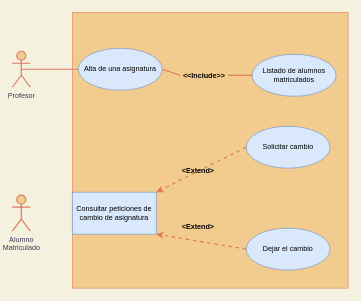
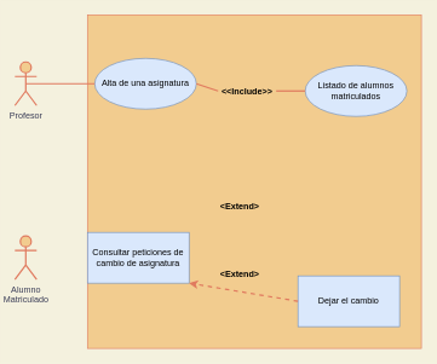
  <mxCell id="0" />
  <mxCell id="1" parent="0" />
  <mxCell id="2" value="" style="whiteSpace=wrap;html=1;aspect=fixed;rounded=0;sketch=0;strokeColor=#E07A5F;fillColor=#F2CC8F;fontColor=#393C56;" parent="1" vertex="1"><mxGeometry x="120" width="460" height="460" as="geometry" y="20" /></mxCell>
  <mxCell id="3" value="Profesor" style="shape=umlActor;verticalLabelPosition=bottom;verticalAlign=top;html=1;strokeColor=#E07A5F;strokeWidth=2;fillColor=#F2CC8F;fontColor=#393C56;" parent="1" vertex="1"><mxGeometry x="20" y="85" width="30" height="60" as="geometry" /></mxCell>
  <mxCell id="4" value="Alumno&lt;br&gt;Matriculado" style="shape=umlActor;verticalLabelPosition=bottom;verticalAlign=top;html=1;strokeColor=#E07A5F;strokeWidth=2;fillColor=#F2CC8F;fontColor=#393C56;" parent="1" vertex="1"><mxGeometry x="20" y="325" width="30" height="60" as="geometry" /></mxCell>
  <mxCell id="5" value="Alta de una asignatura" style="ellipse;whiteSpace=wrap;html=1;rounded=0;sketch=0;strokeColor=#6c8ebf;fillColor=#dae8fc;" parent="1" vertex="1"><mxGeometry x="130" y="80" width="140" height="70" as="geometry" /></mxCell>
  <mxCell id="6" value="Listado de alumnos matriculados" style="ellipse;whiteSpace=wrap;html=1;rounded=0;sketch=0;strokeColor=#6c8ebf;fillColor=#dae8fc;" parent="1" vertex="1"><mxGeometry x="420" y="90" width="140" height="70" as="geometry" /></mxCell>
  <mxCell id="7" value="" style="endArrow=none;html=1;strokeColor=#E07A5F;strokeWidth=2;fillColor=#F2CC8F;fontColor=#393C56;exitX=0.5;exitY=0.5;exitDx=0;exitDy=0;exitPerimeter=0;entryX=0;entryY=0.5;entryDx=0;entryDy=0;" parent="1" source="3" target="5" edge="1"><mxGeometry width="50" height="50" relative="1" as="geometry"><mxPoint x="70" y="125.5" as="sourcePoint" /><mxPoint x="120" y="75.5" as="targetPoint" /></mxGeometry></mxCell>
  <mxCell id="8" value="" style="endArrow=none;html=1;strokeColor=#E07A5F;strokeWidth=2;fillColor=#F2CC8F;fontColor=#393C56;exitX=1;exitY=0.5;exitDx=0;exitDy=0;entryX=0;entryY=0.5;entryDx=0;entryDy=0;" parent="1" source="16" target="6" edge="1"><mxGeometry width="50" height="50" relative="1" as="geometry"><mxPoint x="70" y="260.5" as="sourcePoint" /><mxPoint x="120" y="210.5" as="targetPoint" /></mxGeometry></mxCell>
  <mxCell id="9" value="Consultar peticiones de cambio de asignatura" style="whiteSpace=wrap;html=1;sketch=0;strokeColor=#6c8ebf;fillColor=#dae8fc;rounded=0;" parent="1" vertex="1"><mxGeometry x="120" y="320" width="140" height="70" as="geometry" /></mxCell>
- <mxCell id="10" value="Solicitar cambio" style="ellipse;whiteSpace=wrap;html=1;rounded=0;sketch=0;strokeColor=#6c8ebf;fillColor=#dae8fc;" parent="1" vertex="1"><mxGeometry x="410" y="210" width="140" height="70" as="geometry" /></mxCell>
- <mxCell id="11" value="Dejar el cambio" style="ellipse;whiteSpace=wrap;html=1;rounded=0;sketch=0;strokeColor=#6c8ebf;fillColor=#dae8fc;" parent="1" vertex="1"><mxGeometry x="410" y="380" width="140" height="70" as="geometry" /></mxCell>
- <mxCell id="12" value="" style="endArrow=classic;html=1;strokeColor=#E07A5F;strokeWidth=2;fillColor=#F2CC8F;fontColor=#393C56;exitX=0;exitY=0.5;exitDx=0;exitDy=0;entryX=1;entryY=0;entryDx=0;entryDy=0;dashed=1;" parent="1" source="10" target="9" edge="1"><mxGeometry width="50" height="50" relative="1" as="geometry"><mxPoint x="360" y="515" as="sourcePoint" /><mxPoint x="410" y="465" as="targetPoint" /></mxGeometry></mxCell>
+ <mxCell id="11" value="Dejar el cambio" style="whiteSpace=wrap;html=1;sketch=0;strokeColor=#6c8ebf;fillColor=#dae8fc;rounded=0;" parent="1" vertex="1"><mxGeometry x="410" y="380" width="140" height="70" as="geometry" /></mxCell>
  <mxCell id="13" value="" style="endArrow=classic;html=1;strokeColor=#E07A5F;strokeWidth=2;fillColor=#F2CC8F;fontColor=#393C56;entryX=1;entryY=1;entryDx=0;entryDy=0;dashed=1;exitX=0;exitY=0.5;exitDx=0;exitDy=0;" parent="1" source="11" target="9" edge="1"><mxGeometry width="50" height="50" relative="1" as="geometry"><mxPoint x="350" y="295" as="sourcePoint" /><mxPoint x="249.497" y="340.251" as="targetPoint" /></mxGeometry></mxCell>
  <mxCell id="14" value="&lt;Extend&gt;" style="text;align=center;fontStyle=1;verticalAlign=middle;spacingLeft=3;spacingRight=3;strokeColor=none;rotatable=0;points=[[0,0.5],[1,0.5]];portConstraint=eastwest;" parent="1" vertex="1"><mxGeometry x="290" y="364" width="80" height="26" as="geometry" /></mxCell>
  <mxCell id="15" value="&lt;Extend&gt;" style="text;align=center;fontStyle=1;verticalAlign=middle;spacingLeft=3;spacingRight=3;strokeColor=none;rotatable=0;points=[[0,0.5],[1,0.5]];portConstraint=eastwest;" parent="1" vertex="1"><mxGeometry x="290" y="270" width="80" height="26" as="geometry" /></mxCell>
  <mxCell id="16" value="&lt;&lt;Include&gt;&gt;" style="text;align=center;fontStyle=1;verticalAlign=middle;spacingLeft=3;spacingRight=3;strokeColor=none;rotatable=0;points=[[0,0.5],[1,0.5]];portConstraint=eastwest;" parent="1" vertex="1"><mxGeometry x="300" y="112" width="80" height="26" as="geometry" /></mxCell>
  <mxCell id="17" value="" style="endArrow=none;html=1;strokeColor=#E07A5F;strokeWidth=2;fillColor=#F2CC8F;fontColor=#393C56;exitX=1;exitY=0.5;exitDx=0;exitDy=0;entryX=0;entryY=0.5;entryDx=0;entryDy=0;" parent="1" source="5" edge="1"><mxGeometry width="50" height="50" relative="1" as="geometry"><mxPoint x="270" y="125" as="sourcePoint" /><mxPoint x="300" y="125" as="targetPoint" /></mxGeometry></mxCell>
